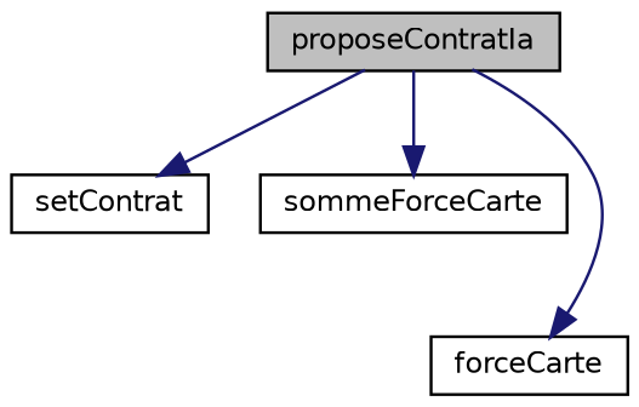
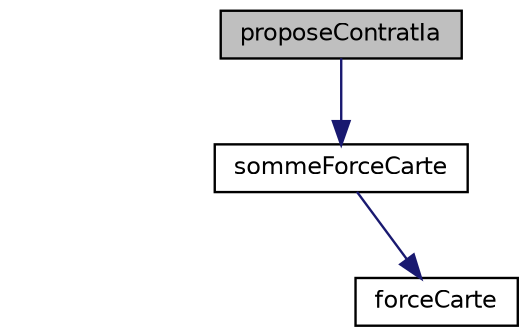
  digraph {
    rankdir=TB
    node [color=black fillcolor=white fontname=Helvetica fontsize=10 shape=record style=filled]
    edge [color=midnightblue fontname=Helvetica fontsize=10 labelfontname=Helvetica labelfontsize=10 style=solid]
    n1 [fillcolor=grey75 fontcolor=black height=0.2 label=proposeContratIa width=0.4]
-   n2 [height=0.2 label=setContrat width=0.4]
    n3 [height=0.2 label=sommeForceCarte width=0.4]
    n4 [height=0.2 label=forceCarte width=0.4]
-   n1 -> n2
    n1 -> n3
-   n1 -> n4
+   n3 -> n4
  }
